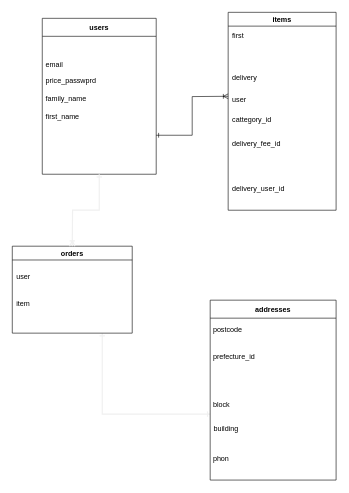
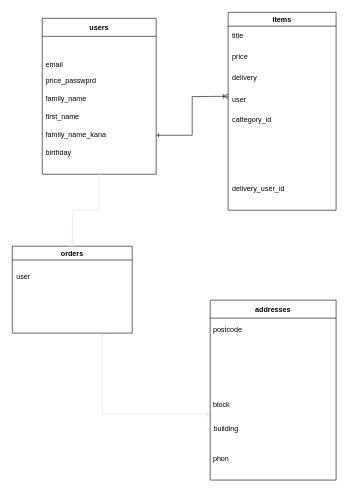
  <mxCell id="0" />
  <mxCell id="1" parent="0" />
  <mxCell id="2" value="users" style="swimlane;startSize=30;" vertex="1" parent="1"><mxGeometry x="70" y="30" width="190" height="260" as="geometry" /></mxCell>
  <mxCell id="3" value="price_passwprd" style="text;strokeColor=none;fillColor=none;align=left;verticalAlign=top;spacingLeft=4;spacingRight=4;overflow=hidden;rotatable=0;points=[[0,0.5],[1,0.5]];portConstraint=eastwest;" vertex="1" parent="2"><mxGeometry y="90" width="190" height="26" as="geometry" /></mxCell>
  <mxCell id="4" value="family_name" style="text;strokeColor=none;fillColor=none;align=left;verticalAlign=top;spacingLeft=4;spacingRight=4;overflow=hidden;rotatable=0;points=[[0,0.5],[1,0.5]];portConstraint=eastwest;" vertex="1" parent="2"><mxGeometry y="120" width="190" height="26" as="geometry" /></mxCell>
  <mxCell id="5" value="first_name" style="text;strokeColor=none;fillColor=none;align=left;verticalAlign=top;spacingLeft=4;spacingRight=4;overflow=hidden;rotatable=0;points=[[0,0.5],[1,0.5]];portConstraint=eastwest;" vertex="1" parent="2"><mxGeometry y="150" width="190" height="26" as="geometry" /></mxCell>
+ <mxCell id="6" value="family_name_kana" style="text;strokeColor=none;fillColor=none;align=left;verticalAlign=top;spacingLeft=4;spacingRight=4;overflow=hidden;rotatable=0;points=[[0,0.5],[1,0.5]];portConstraint=eastwest;" vertex="1" parent="2"><mxGeometry y="180" width="190" height="26" as="geometry" /></mxCell>
+ <mxCell id="7" value="birthday" style="text;strokeColor=none;fillColor=none;align=left;verticalAlign=top;spacingLeft=4;spacingRight=4;overflow=hidden;rotatable=0;points=[[0,0.5],[1,0.5]];portConstraint=eastwest;" vertex="1" parent="2"><mxGeometry y="210" width="190" height="26" as="geometry" /></mxCell>
  <mxCell id="8" value="email" style="text;strokeColor=none;fillColor=none;align=left;verticalAlign=top;spacingLeft=4;spacingRight=4;overflow=hidden;rotatable=0;points=[[0,0.5],[1,0.5]];portConstraint=eastwest;" vertex="1" parent="2"><mxGeometry y="64" width="190" height="26" as="geometry" /></mxCell>
  <mxCell id="9" value="items" style="swimlane;" vertex="1" parent="1"><mxGeometry x="380" y="20" width="180" height="330" as="geometry" /></mxCell>
+ <mxCell id="10" value="price" style="text;strokeColor=none;fillColor=none;align=left;verticalAlign=top;spacingLeft=4;spacingRight=4;overflow=hidden;rotatable=0;points=[[0,0.5],[1,0.5]];portConstraint=eastwest;" vertex="1" parent="9"><mxGeometry x="1" y="60" width="179" height="26" as="geometry" /></mxCell>
  <mxCell id="11" value="delivery_user_id" style="text;strokeColor=none;fillColor=none;align=left;verticalAlign=top;spacingLeft=4;spacingRight=4;overflow=hidden;rotatable=0;points=[[0,0.5],[1,0.5]];portConstraint=eastwest;" vertex="1" parent="9"><mxGeometry x="1" y="280" width="179" height="26" as="geometry" /></mxCell>
  <mxCell id="12" style="edgeStyle=orthogonalEdgeStyle;rounded=0;jumpSize=6;orthogonalLoop=1;jettySize=auto;html=1;exitX=0.75;exitY=1;exitDx=0;exitDy=0;endArrow=ERone;endFill=0;strokeColor=#f0f0f0;strokeWidth=2;startArrow=ERone;startFill=0;" edge="1" parent="1" source="13"><mxGeometry relative="1" as="geometry"><mxPoint x="350" y="690" as="targetPoint" /><Array as="points"><mxPoint x="170" y="690" /></Array></mxGeometry></mxCell>
  <mxCell id="13" value="orders" style="swimlane;" vertex="1" parent="1"><mxGeometry x="20" y="410" width="200" height="145" as="geometry" /></mxCell>
  <mxCell id="14" value="addresses" style="swimlane;startSize=30;" vertex="1" parent="1"><mxGeometry x="350" y="500" width="210" height="300" as="geometry" /></mxCell>
- <mxCell id="15" value="prefecture_id" style="text;strokeColor=none;fillColor=none;align=left;verticalAlign=top;spacingLeft=4;spacingRight=4;overflow=hidden;rotatable=0;points=[[0,0.5],[1,0.5]];portConstraint=eastwest;" vertex="1" parent="14"><mxGeometry x="-1" y="80" width="201" height="26" as="geometry" /></mxCell>
  <mxCell id="16" value="block" style="text;strokeColor=none;fillColor=none;align=left;verticalAlign=top;spacingLeft=4;spacingRight=4;overflow=hidden;rotatable=0;points=[[0,0.5],[1,0.5]];portConstraint=eastwest;" vertex="1" parent="14"><mxGeometry x="-1" y="160" width="201" height="26" as="geometry" /></mxCell>
  <mxCell id="17" value="building" style="text;strokeColor=none;fillColor=none;align=left;verticalAlign=top;spacingLeft=4;spacingRight=4;overflow=hidden;rotatable=0;points=[[0,0.5],[1,0.5]];portConstraint=eastwest;" vertex="1" parent="14"><mxGeometry y="200" width="201" height="26" as="geometry" /></mxCell>
  <mxCell id="18" value="phon" style="text;strokeColor=none;fillColor=none;align=left;verticalAlign=top;spacingLeft=4;spacingRight=4;overflow=hidden;rotatable=0;points=[[0,0.5],[1,0.5]];portConstraint=eastwest;" vertex="1" parent="14"><mxGeometry x="-1" y="250" width="201" height="26" as="geometry" /></mxCell>
  <mxCell id="19" style="edgeStyle=orthogonalEdgeStyle;rounded=0;jumpSize=6;orthogonalLoop=1;jettySize=auto;html=1;entryX=0.5;entryY=1;entryDx=0;entryDy=0;endArrow=ERone;endFill=0;strokeColor=#f0f0f0;strokeWidth=2;startArrow=ERoneToMany;startFill=0;" edge="1" parent="1" target="2"><mxGeometry relative="1" as="geometry"><mxPoint x="120" y="410" as="sourcePoint" /></mxGeometry></mxCell>
- <mxCell id="20" value="first" style="text;strokeColor=none;fillColor=none;align=left;verticalAlign=top;spacingLeft=4;spacingRight=4;overflow=hidden;rotatable=0;points=[[0,0.5],[1,0.5]];portConstraint=eastwest;" vertex="1" parent="1"><mxGeometry x="381" y="46" width="179" height="26" as="geometry" /></mxCell>
+ <mxCell id="20" value="title" style="text;strokeColor=none;fillColor=none;align=left;verticalAlign=top;spacingLeft=4;spacingRight=4;overflow=hidden;rotatable=0;points=[[0,0.5],[1,0.5]];portConstraint=eastwest;" vertex="1" parent="1"><mxGeometry x="381" y="46" width="179" height="26" as="geometry" /></mxCell>
  <mxCell id="21" value="delivery" style="text;strokeColor=none;fillColor=none;align=left;verticalAlign=top;spacingLeft=4;spacingRight=4;overflow=hidden;rotatable=0;points=[[0,0.5],[1,0.5]];portConstraint=eastwest;" vertex="1" parent="1"><mxGeometry x="381" y="116" width="179" height="26" as="geometry" /></mxCell>
  <mxCell id="22" value="user" style="text;strokeColor=none;fillColor=none;align=left;verticalAlign=top;spacingLeft=4;spacingRight=4;overflow=hidden;rotatable=0;points=[[0,0.5],[1,0.5]];portConstraint=eastwest;" vertex="1" parent="1"><mxGeometry x="381" y="152" width="179" height="26" as="geometry" /></mxCell>
  <mxCell id="23" value="cattegory_id" style="text;strokeColor=none;fillColor=none;align=left;verticalAlign=top;spacingLeft=4;spacingRight=4;overflow=hidden;rotatable=0;points=[[0,0.5],[1,0.5]];portConstraint=eastwest;" vertex="1" parent="1"><mxGeometry x="381" y="185" width="179" height="26" as="geometry" /></mxCell>
- <mxCell id="24" value="delivery_fee_id" style="text;strokeColor=none;fillColor=none;align=left;verticalAlign=top;spacingLeft=4;spacingRight=4;overflow=hidden;rotatable=0;points=[[0,0.5],[1,0.5]];portConstraint=eastwest;" vertex="1" parent="1"><mxGeometry x="381" y="225" width="179" height="26" as="geometry" /></mxCell>
  <mxCell id="25" value="user" style="text;strokeColor=none;fillColor=none;align=left;verticalAlign=top;spacingLeft=4;spacingRight=4;overflow=hidden;rotatable=0;points=[[0,0.5],[1,0.5]];portConstraint=eastwest;" vertex="1" parent="1"><mxGeometry x="21" y="448" width="190" height="26" as="geometry" /></mxCell>
- <mxCell id="26" value="item" style="text;strokeColor=none;fillColor=none;align=left;verticalAlign=top;spacingLeft=4;spacingRight=4;overflow=hidden;rotatable=0;points=[[0,0.5],[1,0.5]];portConstraint=eastwest;" vertex="1" parent="1"><mxGeometry x="21" y="493" width="190" height="26" as="geometry" /></mxCell>
  <mxCell id="27" value="postcode" style="text;strokeColor=none;fillColor=none;align=left;verticalAlign=top;spacingLeft=4;spacingRight=4;overflow=hidden;rotatable=0;points=[[0,0.5],[1,0.5]];portConstraint=eastwest;" vertex="1" parent="1"><mxGeometry x="349" y="536" width="201" height="26" as="geometry" /></mxCell>
  <mxCell id="28" value="" style="edgeStyle=orthogonalEdgeStyle;rounded=0;orthogonalLoop=1;jettySize=auto;html=1;exitX=1;exitY=0.75;exitDx=0;exitDy=0;endArrow=ERoneToMany;endFill=0;strokeWidth=1;jumpSize=5;startArrow=ERone;startFill=0;" edge="1" parent="1" source="2"><mxGeometry relative="1" as="geometry"><mxPoint x="380" y="160" as="targetPoint" /><mxPoint x="260" y="225" as="sourcePoint" /></mxGeometry></mxCell>
